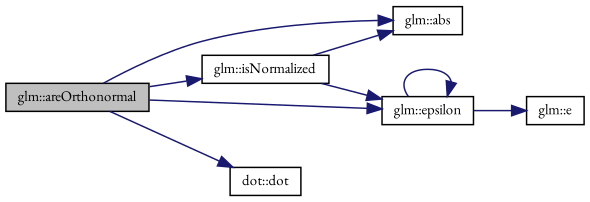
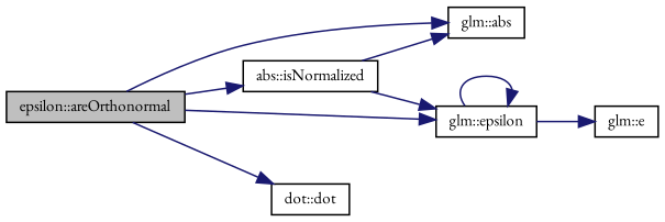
  digraph {
    fontname="EB Garamond"
    rankdir=LR
    node [color=black fillcolor=white fontname="EB Garamond" fontsize=10 shape=record style=filled]
    edge [color=midnightblue fontname="EB Garamond" fontsize=10 labelfontname=Helvetica labelfontsize=10 style=solid]
-   n1 [fillcolor=grey75 fontcolor=black height=0.2 label="glm::areOrthonormal" width=0.4]
-   n2 [height=0.2 label="glm::isNormalized" width=0.4]
+   n1 [fillcolor=grey75 fontcolor=black height=0.2 label="epsilon::areOrthonormal" width=0.4]
+   n2 [height=0.2 label="abs::isNormalized" width=0.4]
    n3 [height=0.2 label="glm::abs" width=0.4]
    n4 [height=0.2 label="glm::epsilon" width=0.4]
    n5 [height=0.2 label="dot::dot" width=0.4]
    n6 [height=0.2 label="glm::e" width=0.4]
    n1 -> n2
    n1 -> n3
    n1 -> n4
    n1 -> n5
    n2 -> n3
    n2 -> n4
    n4 -> n4
    n4 -> n6
  }
